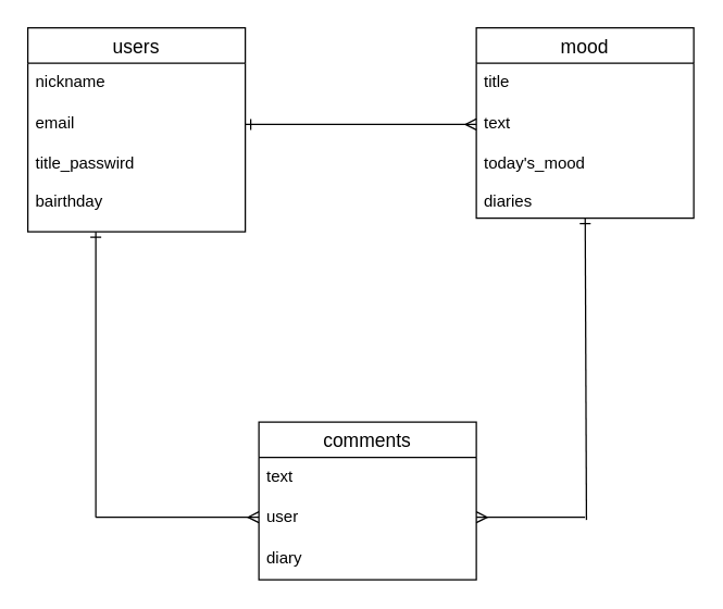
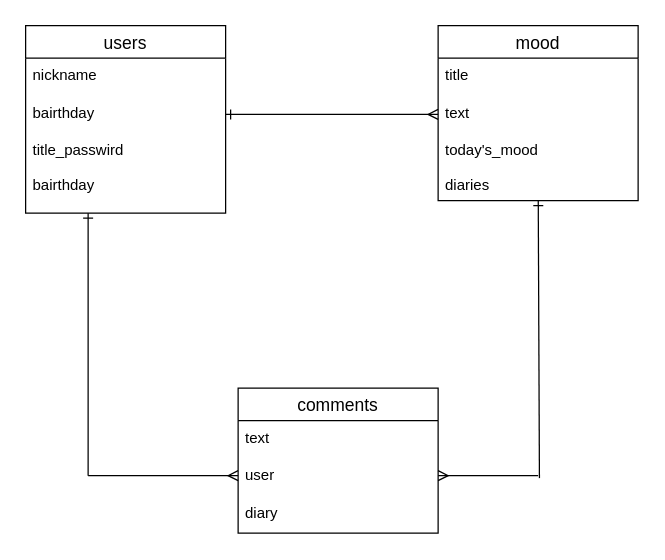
  <mxCell id="0" />
  <mxCell id="1" parent="0" />
  <mxCell id="2" value="users" style="swimlane;fontStyle=0;childLayout=stackLayout;horizontal=1;startSize=26;horizontalStack=0;resizeParent=1;resizeParentMax=0;resizeLast=0;collapsible=1;marginBottom=0;align=center;fontSize=14;" vertex="1" parent="1"><mxGeometry x="20" y="20" width="160" height="150" as="geometry"><mxRectangle x="80" y="100" width="50" height="26" as="alternateBounds" /></mxGeometry></mxCell>
  <mxCell id="3" value="nickname" style="text;strokeColor=none;fillColor=none;spacingLeft=4;spacingRight=4;overflow=hidden;rotatable=0;points=[[0,0.5],[1,0.5]];portConstraint=eastwest;fontSize=12;" vertex="1" parent="2"><mxGeometry y="26" width="160" height="30" as="geometry" /></mxCell>
- <mxCell id="4" value="email" style="text;strokeColor=none;fillColor=none;spacingLeft=4;spacingRight=4;overflow=hidden;rotatable=0;points=[[0,0.5],[1,0.5]];portConstraint=eastwest;fontSize=12;" vertex="1" parent="2"><mxGeometry y="56" width="160" height="30" as="geometry" /></mxCell>
+ <mxCell id="4" value="bairthday" style="text;strokeColor=none;fillColor=none;spacingLeft=4;spacingRight=4;overflow=hidden;rotatable=0;points=[[0,0.5],[1,0.5]];portConstraint=eastwest;fontSize=12;" vertex="1" parent="2"><mxGeometry y="56" width="160" height="30" as="geometry" /></mxCell>
  <mxCell id="5" value="title_passwird&#10;&#10;bairthday" style="text;strokeColor=none;fillColor=none;spacingLeft=4;spacingRight=4;overflow=hidden;rotatable=0;points=[[0,0.5],[1,0.5]];portConstraint=eastwest;fontSize=12;" vertex="1" parent="2"><mxGeometry y="86" width="160" height="64" as="geometry" /></mxCell>
  <mxCell id="6" value="comments" style="swimlane;fontStyle=0;childLayout=stackLayout;horizontal=1;startSize=26;horizontalStack=0;resizeParent=1;resizeParentMax=0;resizeLast=0;collapsible=1;marginBottom=0;align=center;fontSize=14;" vertex="1" parent="1"><mxGeometry x="190" y="310" width="160" height="116" as="geometry" /></mxCell>
  <mxCell id="7" value="text" style="text;strokeColor=none;fillColor=none;spacingLeft=4;spacingRight=4;overflow=hidden;rotatable=0;points=[[0,0.5],[1,0.5]];portConstraint=eastwest;fontSize=12;" vertex="1" parent="6"><mxGeometry y="26" width="160" height="30" as="geometry" /></mxCell>
  <mxCell id="8" value="user" style="text;strokeColor=none;fillColor=none;spacingLeft=4;spacingRight=4;overflow=hidden;rotatable=0;points=[[0,0.5],[1,0.5]];portConstraint=eastwest;fontSize=12;" vertex="1" parent="6"><mxGeometry y="56" width="160" height="30" as="geometry" /></mxCell>
  <mxCell id="9" value="diary" style="text;strokeColor=none;fillColor=none;spacingLeft=4;spacingRight=4;overflow=hidden;rotatable=0;points=[[0,0.5],[1,0.5]];portConstraint=eastwest;fontSize=12;" vertex="1" parent="6"><mxGeometry y="86" width="160" height="30" as="geometry" /></mxCell>
  <mxCell id="10" value="mood" style="swimlane;fontStyle=0;childLayout=stackLayout;horizontal=1;startSize=26;horizontalStack=0;resizeParent=1;resizeParentMax=0;resizeLast=0;collapsible=1;marginBottom=0;align=center;fontSize=14;" vertex="1" parent="1"><mxGeometry x="350" y="20" width="160" height="140" as="geometry" /></mxCell>
  <mxCell id="11" value="title" style="text;strokeColor=none;fillColor=none;spacingLeft=4;spacingRight=4;overflow=hidden;rotatable=0;points=[[0,0.5],[1,0.5]];portConstraint=eastwest;fontSize=12;" vertex="1" parent="10"><mxGeometry y="26" width="160" height="30" as="geometry" /></mxCell>
  <mxCell id="12" value="text" style="text;strokeColor=none;fillColor=none;spacingLeft=4;spacingRight=4;overflow=hidden;rotatable=0;points=[[0,0.5],[1,0.5]];portConstraint=eastwest;fontSize=12;" vertex="1" parent="10"><mxGeometry y="56" width="160" height="30" as="geometry" /></mxCell>
  <mxCell id="13" value="today's_mood&#10;&#10;diaries" style="text;strokeColor=none;fillColor=none;spacingLeft=4;spacingRight=4;overflow=hidden;rotatable=0;points=[[0,0.5],[1,0.5]];portConstraint=eastwest;fontSize=12;" vertex="1" parent="10"><mxGeometry y="86" width="160" height="54" as="geometry" /></mxCell>
  <mxCell id="14" style="edgeStyle=none;html=1;exitX=1;exitY=0.5;exitDx=0;exitDy=0;entryX=0;entryY=0.5;entryDx=0;entryDy=0;endArrow=ERmany;endFill=0;startArrow=ERone;startFill=0;" edge="1" parent="1" source="4" target="12"><mxGeometry relative="1" as="geometry" /></mxCell>
  <mxCell id="15" value="" style="endArrow=none;html=1;rounded=0;entryX=1.013;entryY=0.6;entryDx=0;entryDy=0;entryPerimeter=0;startArrow=ERone;startFill=0;" edge="1" parent="1" source="13"><mxGeometry relative="1" as="geometry"><mxPoint x="420" y="160" as="sourcePoint" /><mxPoint x="431.04" y="382" as="targetPoint" /></mxGeometry></mxCell>
  <mxCell id="16" value="" style="endArrow=none;html=1;rounded=0;startArrow=ERone;startFill=0;" edge="1" parent="1"><mxGeometry relative="1" as="geometry"><mxPoint x="70" y="170" as="sourcePoint" /><mxPoint x="70" y="380" as="targetPoint" /></mxGeometry></mxCell>
  <mxCell id="17" value="" style="endArrow=ERmany;html=1;rounded=0;endFill=0;" edge="1" parent="1"><mxGeometry relative="1" as="geometry"><mxPoint x="70" y="380" as="sourcePoint" /><mxPoint x="190" y="380" as="targetPoint" /></mxGeometry></mxCell>
  <mxCell id="18" value="" style="endArrow=none;html=1;rounded=0;startArrow=ERmany;startFill=0;" edge="1" parent="1"><mxGeometry relative="1" as="geometry"><mxPoint x="350" y="380" as="sourcePoint" /><mxPoint x="430" y="380" as="targetPoint" /></mxGeometry></mxCell>
